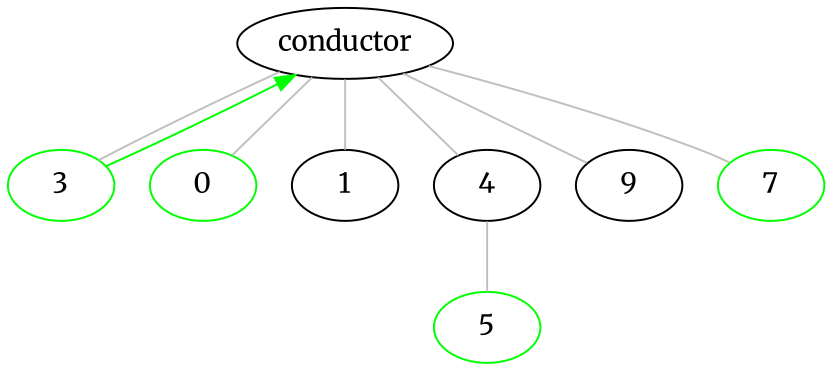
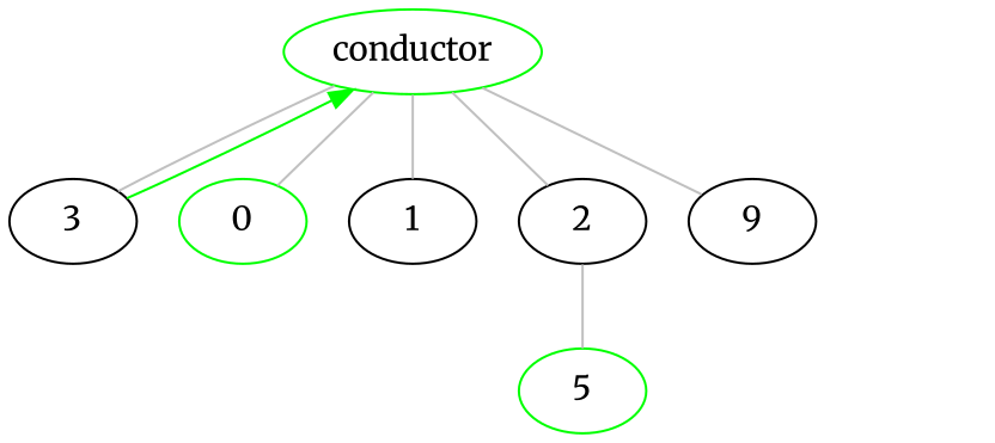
  digraph {
    fontname=Merriweather
    node [color=black fontname=Merriweather]
    edge [color=grey dir=none fontname=Merriweather]
    0 [color=green]
    1
-   2 [label=4]
-   3 [color=green]
+   2
+   3
    5 [color=green]
    n6 [label=9]
-   7 [color=green]
-   conductor [color=""]
+   conductor [color=green]
    subgraph sub_1 {
      0
      1
      2
      3
      5
      n6
-     7
      conductor
    }
    subgraph sub_2 {
      3
      conductor
    }
    2 -> 5
    3 -> conductor [color=green dir=""]
    conductor -> 0
    conductor -> 1
    conductor -> 2
    conductor -> 3
    conductor -> n6
-   conductor -> 7
  }
